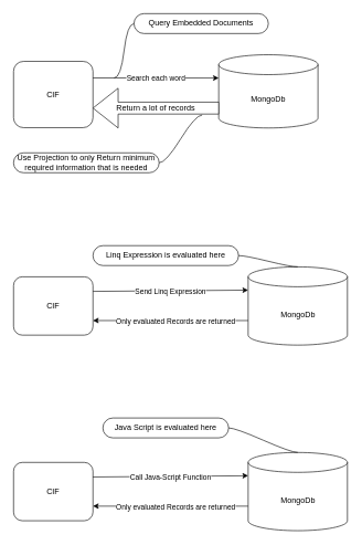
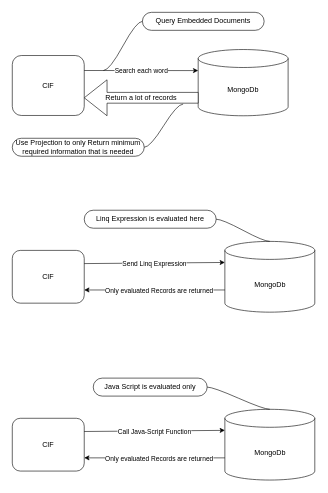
  <mxCell id="0" />
  <mxCell id="1" parent="0" />
  <mxCell id="2" value="CIF" style="rounded=1;whiteSpace=wrap;html=1;" vertex="1" parent="1"><mxGeometry x="20" y="92" width="120" height="100" as="geometry" /></mxCell>
  <mxCell id="3" value="" style="endArrow=classic;html=1;entryX=0;entryY=0;entryDx=0;entryDy=35.125;entryPerimeter=0;exitX=1;exitY=0.25;exitDx=0;exitDy=0;" edge="1" parent="1" source="2" target="5"><mxGeometry relative="1" as="geometry"><mxPoint x="140" y="101.5" as="sourcePoint" /><mxPoint x="240" y="101.5" as="targetPoint" /></mxGeometry></mxCell>
  <mxCell id="4" value="Search each word" style="edgeLabel;resizable=0;html=1;align=center;verticalAlign=middle;" connectable="0" vertex="1" parent="3"><mxGeometry relative="1" as="geometry" /></mxCell>
  <mxCell id="5" value="MongoDb" style="shape=cylinder3;whiteSpace=wrap;html=1;boundedLbl=1;backgroundOutline=1;size=15;" vertex="1" parent="1"><mxGeometry x="330" y="82" width="150" height="110.5" as="geometry" /></mxCell>
  <mxCell id="6" value="Return a lot of records" style="shape=singleArrow;direction=west;whiteSpace=wrap;html=1;" vertex="1" parent="1"><mxGeometry x="140" y="132.5" width="190" height="60" as="geometry" /></mxCell>
  <mxCell id="7" value="Use Projection to only Return minimum required information that is needed" style="whiteSpace=wrap;html=1;rounded=1;arcSize=50;align=center;verticalAlign=middle;strokeWidth=1;autosize=1;spacing=4;treeFolding=1;treeMoving=1;newEdgeStyle={&quot;edgeStyle&quot;:&quot;entityRelationEdgeStyle&quot;,&quot;startArrow&quot;:&quot;none&quot;,&quot;endArrow&quot;:&quot;none&quot;,&quot;segment&quot;:10,&quot;curved&quot;:1};" vertex="1" parent="1"><mxGeometry x="20" y="230" width="220" height="30" as="geometry" /></mxCell>
  <mxCell id="8" value="" style="edgeStyle=entityRelationEdgeStyle;startArrow=none;endArrow=none;segment=10;curved=1;exitX=0.132;exitY=0.325;exitDx=0;exitDy=0;exitPerimeter=0;" edge="1" target="7" parent="1" source="6"><mxGeometry relative="1" as="geometry"><mxPoint x="280" y="332" as="sourcePoint" /></mxGeometry></mxCell>
- <mxCell id="9" value="Query Embedded Documents" style="whiteSpace=wrap;html=1;rounded=1;arcSize=50;align=center;verticalAlign=middle;strokeWidth=1;autosize=1;spacing=4;treeFolding=1;treeMoving=1;newEdgeStyle={&quot;edgeStyle&quot;:&quot;entityRelationEdgeStyle&quot;,&quot;startArrow&quot;:&quot;none&quot;,&quot;endArrow&quot;:&quot;none&quot;,&quot;segment&quot;:10,&quot;curved&quot;:1};" vertex="1" parent="1"><mxGeometry x="202" y="20" width="203" height="30" as="geometry" /></mxCell>
+ <mxCell id="9" value="Query Embedded Documents" style="whiteSpace=wrap;html=1;rounded=1;arcSize=50;align=center;verticalAlign=middle;strokeWidth=1;autosize=1;spacing=4;treeFolding=1;treeMoving=1;newEdgeStyle={&quot;edgeStyle&quot;:&quot;entityRelationEdgeStyle&quot;,&quot;startArrow&quot;:&quot;none&quot;,&quot;endArrow&quot;:&quot;none&quot;,&quot;segment&quot;:10,&quot;curved&quot;:1};" vertex="1" parent="1"><mxGeometry x="237" y="20" width="203" height="30" as="geometry" /></mxCell>
  <mxCell id="10" value="" style="edgeStyle=entityRelationEdgeStyle;startArrow=none;endArrow=none;segment=10;curved=1;" edge="1" target="9" parent="1"><mxGeometry relative="1" as="geometry"><mxPoint x="172" y="117" as="sourcePoint" /></mxGeometry></mxCell>
  <mxCell id="11" value="CIF" style="rounded=1;whiteSpace=wrap;html=1;" vertex="1" parent="1"><mxGeometry x="20" y="417" width="120" height="88" as="geometry" /></mxCell>
  <mxCell id="12" value="" style="endArrow=classic;html=1;entryX=0;entryY=0;entryDx=0;entryDy=35.125;entryPerimeter=0;exitX=1;exitY=0.25;exitDx=0;exitDy=0;" edge="1" parent="1" source="11" target="14"><mxGeometry relative="1" as="geometry"><mxPoint x="154.5" y="421.5" as="sourcePoint" /><mxPoint x="254.5" y="421.5" as="targetPoint" /></mxGeometry></mxCell>
  <mxCell id="13" value="Send Linq Expression" style="edgeLabel;resizable=0;html=1;align=center;verticalAlign=middle;" connectable="0" vertex="1" parent="12"><mxGeometry relative="1" as="geometry" /></mxCell>
  <mxCell id="14" value="MongoDb" style="shape=cylinder3;whiteSpace=wrap;html=1;boundedLbl=1;backgroundOutline=1;size=15;" vertex="1" parent="1"><mxGeometry x="374.5" y="402" width="150" height="118" as="geometry" /></mxCell>
- <mxCell id="15" value="Linq Expression is evaluated here" style="whiteSpace=wrap;html=1;rounded=1;arcSize=50;align=center;verticalAlign=middle;strokeWidth=1;autosize=1;spacing=4;treeFolding=1;treeMoving=1;newEdgeStyle={&quot;edgeStyle&quot;:&quot;entityRelationEdgeStyle&quot;,&quot;startArrow&quot;:&quot;none&quot;,&quot;endArrow&quot;:&quot;none&quot;,&quot;segment&quot;:10,&quot;curved&quot;:1};" vertex="1" parent="1"><mxGeometry x="140" y="370" width="220" height="30" as="geometry" /></mxCell>
+ <mxCell id="15" value="Linq Expression is evaluated here" style="whiteSpace=wrap;html=1;rounded=1;arcSize=50;align=center;verticalAlign=middle;strokeWidth=1;autosize=1;spacing=4;treeFolding=1;treeMoving=1;newEdgeStyle={&quot;edgeStyle&quot;:&quot;entityRelationEdgeStyle&quot;,&quot;startArrow&quot;:&quot;none&quot;,&quot;endArrow&quot;:&quot;none&quot;,&quot;segment&quot;:10,&quot;curved&quot;:1};" vertex="1" parent="1"><mxGeometry x="140" y="350" width="220" height="30" as="geometry" /></mxCell>
  <mxCell id="16" value="" style="edgeStyle=entityRelationEdgeStyle;startArrow=none;endArrow=none;segment=10;curved=1;exitX=0.5;exitY=0;exitDx=0;exitDy=0;exitPerimeter=0;" edge="1" parent="1" target="15" source="14"><mxGeometry relative="1" as="geometry"><mxPoint x="186.5" y="437" as="sourcePoint" /></mxGeometry></mxCell>
  <mxCell id="17" value="" style="endArrow=classic;html=1;entryX=1;entryY=0.75;entryDx=0;entryDy=0;exitX=0;exitY=0;exitDx=0;exitDy=81;exitPerimeter=0;" edge="1" parent="1" source="14" target="11"><mxGeometry width="50" height="50" relative="1" as="geometry"><mxPoint x="274.5" y="450" as="sourcePoint" /><mxPoint x="324.5" y="400" as="targetPoint" /></mxGeometry></mxCell>
  <mxCell id="18" value="Only evaluated Records are returned" style="edgeLabel;html=1;align=center;verticalAlign=middle;resizable=0;points=[];" vertex="1" connectable="0" parent="17"><mxGeometry x="0.505" relative="1" as="geometry"><mxPoint x="66" as="offset" /></mxGeometry></mxCell>
  <mxCell id="19" value="CIF" style="rounded=1;whiteSpace=wrap;html=1;" vertex="1" parent="1"><mxGeometry x="20" y="697" width="120" height="88" as="geometry" /></mxCell>
  <mxCell id="20" value="" style="endArrow=classic;html=1;entryX=0;entryY=0;entryDx=0;entryDy=35.125;entryPerimeter=0;exitX=1;exitY=0.25;exitDx=0;exitDy=0;" edge="1" parent="1" source="19" target="22"><mxGeometry relative="1" as="geometry"><mxPoint x="154.5" y="701.5" as="sourcePoint" /><mxPoint x="254.5" y="701.5" as="targetPoint" /></mxGeometry></mxCell>
  <mxCell id="21" value="Call Java-Script Function" style="edgeLabel;resizable=0;html=1;align=center;verticalAlign=middle;" connectable="0" vertex="1" parent="20"><mxGeometry relative="1" as="geometry" /></mxCell>
  <mxCell id="22" value="MongoDb" style="shape=cylinder3;whiteSpace=wrap;html=1;boundedLbl=1;backgroundOutline=1;size=15;" vertex="1" parent="1"><mxGeometry x="374.5" y="682" width="150" height="118" as="geometry" /></mxCell>
- <mxCell id="23" value="Java Script is evaluated here" style="whiteSpace=wrap;html=1;rounded=1;arcSize=50;align=center;verticalAlign=middle;strokeWidth=1;autosize=1;spacing=4;treeFolding=1;treeMoving=1;newEdgeStyle={&quot;edgeStyle&quot;:&quot;entityRelationEdgeStyle&quot;,&quot;startArrow&quot;:&quot;none&quot;,&quot;endArrow&quot;:&quot;none&quot;,&quot;segment&quot;:10,&quot;curved&quot;:1};" vertex="1" parent="1"><mxGeometry x="155" y="630" width="190" height="30" as="geometry" /></mxCell>
+ <mxCell id="23" value="Java Script is evaluated only" style="whiteSpace=wrap;html=1;rounded=1;arcSize=50;align=center;verticalAlign=middle;strokeWidth=1;autosize=1;spacing=4;treeFolding=1;treeMoving=1;newEdgeStyle={&quot;edgeStyle&quot;:&quot;entityRelationEdgeStyle&quot;,&quot;startArrow&quot;:&quot;none&quot;,&quot;endArrow&quot;:&quot;none&quot;,&quot;segment&quot;:10,&quot;curved&quot;:1};" vertex="1" parent="1"><mxGeometry x="155" y="630" width="190" height="30" as="geometry" /></mxCell>
  <mxCell id="24" value="" style="edgeStyle=entityRelationEdgeStyle;startArrow=none;endArrow=none;segment=10;curved=1;exitX=0.5;exitY=0;exitDx=0;exitDy=0;exitPerimeter=0;" edge="1" parent="1" source="22" target="23"><mxGeometry relative="1" as="geometry"><mxPoint x="186.5" y="717" as="sourcePoint" /></mxGeometry></mxCell>
  <mxCell id="25" value="" style="endArrow=classic;html=1;entryX=1;entryY=0.75;entryDx=0;entryDy=0;exitX=0;exitY=0;exitDx=0;exitDy=81;exitPerimeter=0;" edge="1" parent="1" source="22" target="19"><mxGeometry width="50" height="50" relative="1" as="geometry"><mxPoint x="274.5" y="730" as="sourcePoint" /><mxPoint x="324.5" y="680" as="targetPoint" /></mxGeometry></mxCell>
  <mxCell id="26" value="Only evaluated Records are returned" style="edgeLabel;html=1;align=center;verticalAlign=middle;resizable=0;points=[];" vertex="1" connectable="0" parent="25"><mxGeometry x="0.505" relative="1" as="geometry"><mxPoint x="66" as="offset" /></mxGeometry></mxCell>
